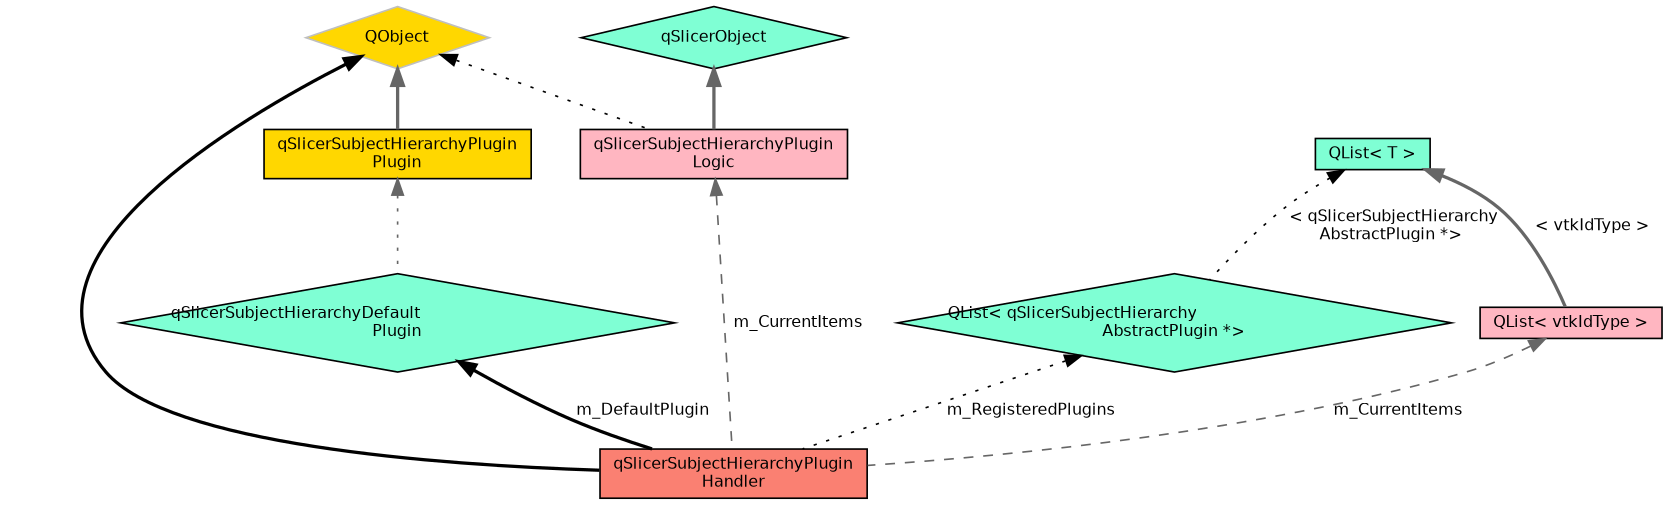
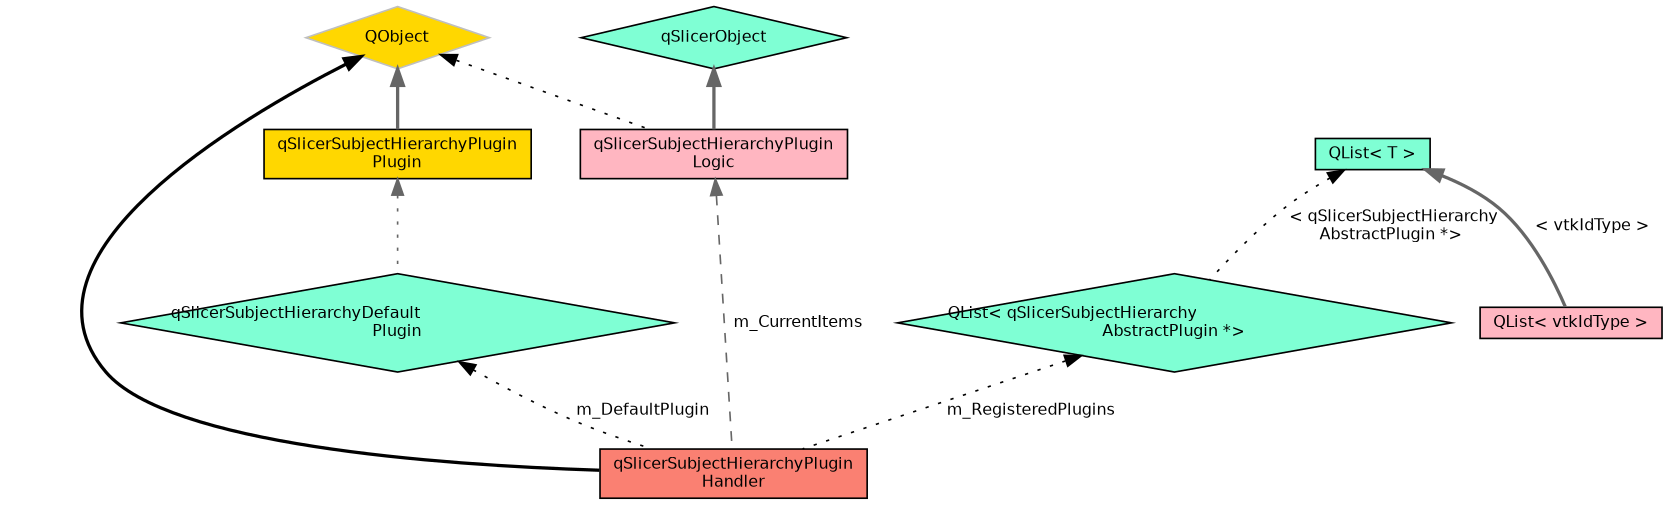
  digraph {
    rankdir=TB
    node [color=black fillcolor=aquamarine fontname=Helvetica fontsize=10 shape=box style=filled]
    edge [color=gray40 dir=back fontname=Helvetica fontsize=10 labelfontname=Helvetica labelfontsize=10 style=bold]
    n1 [fillcolor=salmon fontcolor=black height=0.2 label="qSlicerSubjectHierarchyPlugin\lHandler" width=0.4]
    n2 [color=grey75 fillcolor=gold height=0.2 label=QObject shape=diamond width=0.4]
    n3 [fillcolor=gold height=0.2 label="qSlicerSubjectHierarchyPlugin\lPlugin" width=0.4]
    n4 [fillcolor=lightpink height=0.2 label="qSlicerSubjectHierarchyPlugin\lLogic" width=0.4]
    n5 [height=0.2 label="qSlicerSubjectHierarchyDefault\lPlugin" shape=diamond width=0.4]
    n6 [height=0.2 label="QList\< qSlicerSubjectHierarchy\lAbstractPlugin *\>" shape=diamond width=0.4]
    n7 [height=0.2 label="QList\< T \>" width=0.4]
    n8 [fillcolor=lightpink height=0.2 label="QList\< vtkIdType \>" width=0.4]
    n9 [height=0.2 label=qSlicerObject shape=diamond width=0.4]
    n2 -> n1 [color=black]
    n2 -> n3
    n2 -> n4 [color=black style=dotted]
    n3 -> n5 [style=dotted]
    n4 -> n1 [label=" m_CurrentItems" style=dashed]
-   n5 -> n1 [color=black label=" m_DefaultPlugin"]
+   n5 -> n1 [color=black label=" m_DefaultPlugin" style=dotted]
    n6 -> n1 [color=black label=" m_RegisteredPlugins" style=dotted]
    n7 -> n6 [color=black label=" \< qSlicerSubjectHierarchy\lAbstractPlugin *\>" style=dotted]
    n7 -> n8 [label=" \< vtkIdType \>"]
-   n8 -> n1 [label=" m_CurrentItems" style=dashed]
    n9 -> n4
  }
